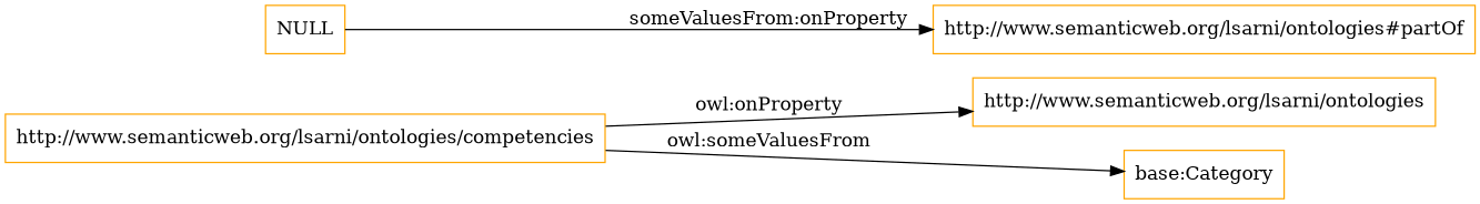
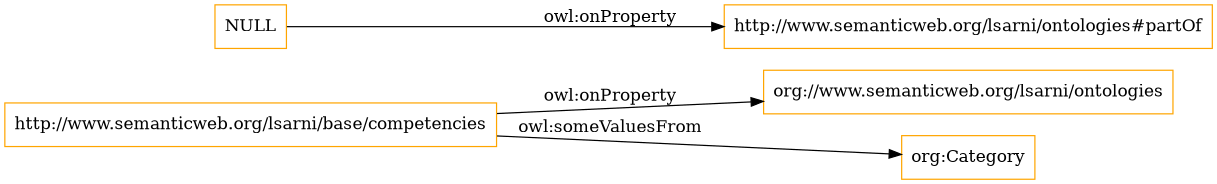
  digraph {
    rankdir=LR
    node [color=orange shape=rectangle]
-   "http://www.semanticweb.org/lsarni/ontologies/competencies"
-   "http://www.semanticweb.org/lsarni/ontologies"
-   "base:Category"
+   "http://www.semanticweb.org/lsarni/ontologies/competencies" [label="http://www.semanticweb.org/lsarni/base/competencies"]
+   "http://www.semanticweb.org/lsarni/ontologies" [label="org://www.semanticweb.org/lsarni/ontologies"]
+   "base:Category" [label="org:Category"]
    NULL
    "http://www.semanticweb.org/lsarni/ontologies#partOf"
    "http://www.semanticweb.org/lsarni/ontologies/competencies" -> "http://www.semanticweb.org/lsarni/ontologies" [label="owl:onProperty"]
    "http://www.semanticweb.org/lsarni/ontologies/competencies" -> "base:Category" [label="owl:someValuesFrom"]
-   NULL -> "http://www.semanticweb.org/lsarni/ontologies#partOf" [label="someValuesFrom:onProperty"]
+   NULL -> "http://www.semanticweb.org/lsarni/ontologies#partOf" [label="owl:onProperty"]
  }
